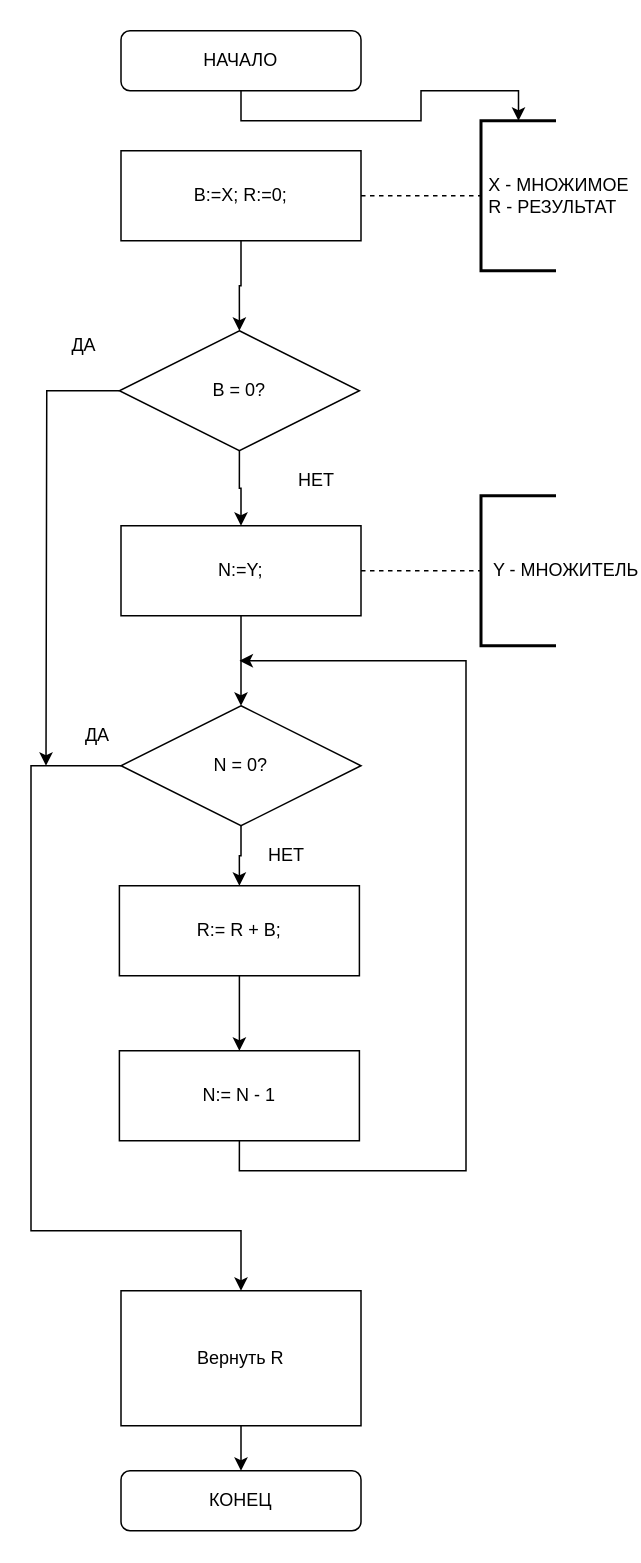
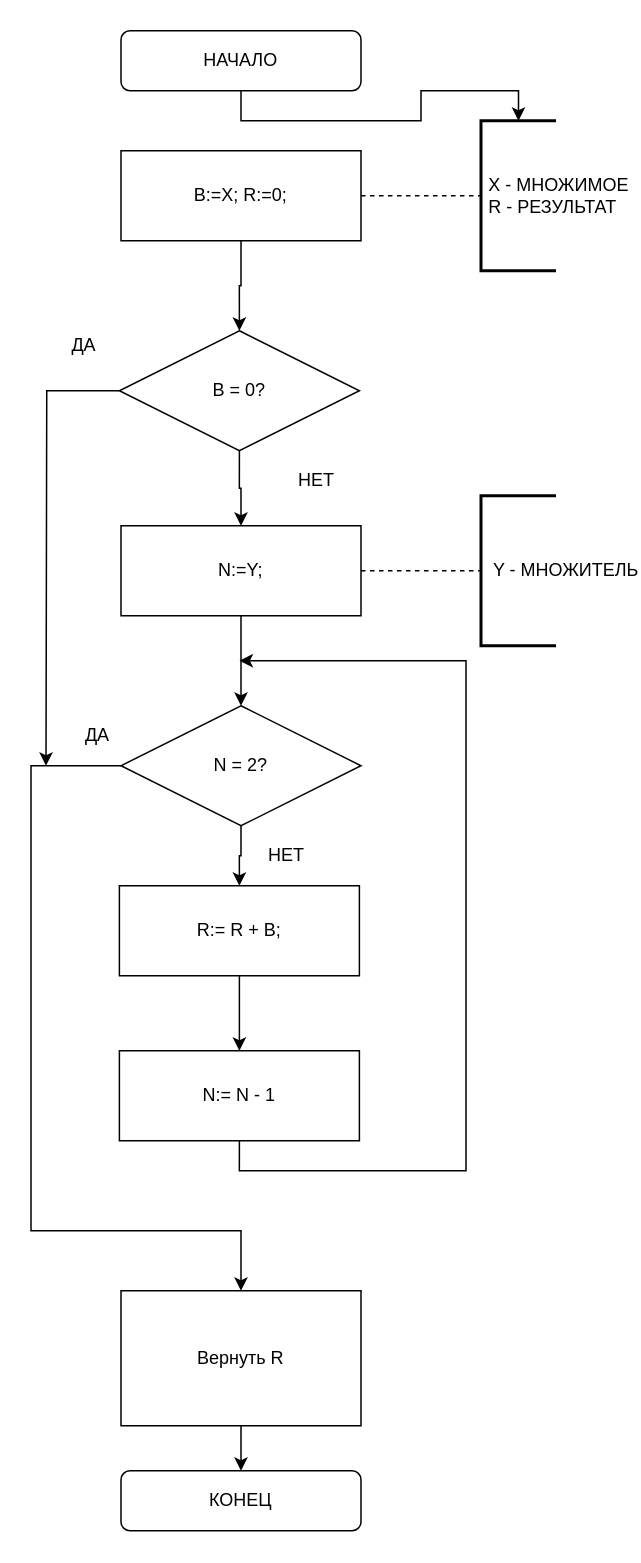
  <mxCell id="0" />
  <mxCell id="1" parent="0" />
  <mxCell id="2" style="edgeStyle=orthogonalEdgeStyle;rounded=0;orthogonalLoop=1;jettySize=auto;html=1;exitX=0.5;exitY=1;exitDx=0;exitDy=0;" parent="1" source="3" target="13" edge="1"><mxGeometry relative="1" as="geometry" /></mxCell>
  <mxCell id="3" value="НАЧАЛО" style="rounded=1;whiteSpace=wrap;html=1;" parent="1" vertex="1"><mxGeometry x="80" y="20" width="160" height="40" as="geometry" /></mxCell>
  <mxCell id="4" style="edgeStyle=orthogonalEdgeStyle;rounded=0;orthogonalLoop=1;jettySize=auto;html=1;exitX=0.5;exitY=1;exitDx=0;exitDy=0;entryX=0.5;entryY=0;entryDx=0;entryDy=0;" parent="1" source="5" target="16" edge="1"><mxGeometry relative="1" as="geometry"><mxPoint x="160" y="210" as="targetPoint" /></mxGeometry></mxCell>
  <mxCell id="5" value="B:=X; R:=0;" style="rounded=0;whiteSpace=wrap;html=1;" parent="1" vertex="1"><mxGeometry x="80" y="100" width="160" height="60" as="geometry" /></mxCell>
  <mxCell id="6" style="edgeStyle=orthogonalEdgeStyle;rounded=0;orthogonalLoop=1;jettySize=auto;html=1;exitX=0.5;exitY=1;exitDx=0;exitDy=0;entryX=0.5;entryY=0;entryDx=0;entryDy=0;" edge="1" parent="1" source="7" target="10"><mxGeometry relative="1" as="geometry" /></mxCell>
  <mxCell id="7" value="R:= R + B;" style="rounded=0;whiteSpace=wrap;html=1;" parent="1" vertex="1"><mxGeometry x="78.93" y="590" width="160" height="60" as="geometry" /></mxCell>
  <mxCell id="8" value="КОНЕЦ" style="rounded=1;whiteSpace=wrap;html=1;" parent="1" vertex="1"><mxGeometry x="80" y="980" width="160" height="40" as="geometry" /></mxCell>
  <mxCell id="9" style="edgeStyle=orthogonalEdgeStyle;rounded=0;orthogonalLoop=1;jettySize=auto;html=1;exitX=0.5;exitY=1;exitDx=0;exitDy=0;" edge="1" parent="1" source="10"><mxGeometry relative="1" as="geometry"><mxPoint x="159" y="440" as="targetPoint" /><Array as="points"><mxPoint x="159" y="780" /><mxPoint x="310" y="780" /><mxPoint x="310" y="440" /></Array></mxGeometry></mxCell>
  <mxCell id="10" value="N:= N - 1" style="rounded=0;whiteSpace=wrap;html=1;" parent="1" vertex="1"><mxGeometry x="78.93" y="700" width="160" height="60" as="geometry" /></mxCell>
  <mxCell id="11" value="ДА" style="text;html=1;align=center;verticalAlign=middle;resizable=0;points=[];autosize=1;strokeColor=none;fillColor=none;" parent="1" vertex="1"><mxGeometry x="48.93" y="480" width="30" height="20" as="geometry" /></mxCell>
  <mxCell id="12" value="" style="endArrow=none;dashed=1;html=1;rounded=0;exitX=1;exitY=0.5;exitDx=0;exitDy=0;" parent="1" source="5" edge="1"><mxGeometry width="50" height="50" relative="1" as="geometry"><mxPoint x="280" y="150" as="sourcePoint" /><mxPoint x="320" y="130" as="targetPoint" /></mxGeometry></mxCell>
  <mxCell id="13" value="&amp;nbsp;X - МНОЖИМОЕ&lt;br&gt;&amp;nbsp;R - РЕЗУЛЬТАТ" style="strokeWidth=2;html=1;shape=mxgraph.flowchart.annotation_1;align=left;pointerEvents=1;" parent="1" vertex="1"><mxGeometry x="320" y="80" width="50" height="100" as="geometry" /></mxCell>
  <mxCell id="14" style="edgeStyle=orthogonalEdgeStyle;rounded=0;orthogonalLoop=1;jettySize=auto;html=1;exitX=0.5;exitY=1;exitDx=0;exitDy=0;entryX=0.5;entryY=0;entryDx=0;entryDy=0;" edge="1" parent="1" source="16" target="18"><mxGeometry relative="1" as="geometry" /></mxCell>
  <mxCell id="15" style="edgeStyle=orthogonalEdgeStyle;rounded=0;orthogonalLoop=1;jettySize=auto;html=1;exitX=0;exitY=0.5;exitDx=0;exitDy=0;" edge="1" parent="1" source="16"><mxGeometry relative="1" as="geometry"><mxPoint x="30" y="510" as="targetPoint" /></mxGeometry></mxCell>
  <mxCell id="16" value="&lt;span&gt;B = 0?&lt;/span&gt;" style="rhombus;whiteSpace=wrap;html=1;" vertex="1" parent="1"><mxGeometry x="78.93" y="220" width="160" height="80" as="geometry" /></mxCell>
  <mxCell id="17" style="edgeStyle=orthogonalEdgeStyle;rounded=0;orthogonalLoop=1;jettySize=auto;html=1;exitX=0.5;exitY=1;exitDx=0;exitDy=0;entryX=0.5;entryY=0;entryDx=0;entryDy=0;" edge="1" parent="1" source="18" target="24"><mxGeometry relative="1" as="geometry" /></mxCell>
  <mxCell id="18" value="N:=Y;" style="rounded=0;whiteSpace=wrap;html=1;" vertex="1" parent="1"><mxGeometry x="80" y="350" width="160" height="60" as="geometry" /></mxCell>
  <mxCell id="19" value="НЕТ" style="text;html=1;align=center;verticalAlign=middle;resizable=0;points=[];autosize=1;strokeColor=none;fillColor=none;" vertex="1" parent="1"><mxGeometry x="190" y="310" width="40" height="20" as="geometry" /></mxCell>
  <mxCell id="20" value="" style="endArrow=none;dashed=1;html=1;rounded=0;exitX=1;exitY=0.5;exitDx=0;exitDy=0;" edge="1" parent="1" source="18"><mxGeometry width="50" height="50" relative="1" as="geometry"><mxPoint x="230" y="390" as="sourcePoint" /><mxPoint x="320" y="380" as="targetPoint" /></mxGeometry></mxCell>
  <mxCell id="21" value="&amp;nbsp; Y - МНОЖИТЕЛЬ" style="strokeWidth=2;html=1;shape=mxgraph.flowchart.annotation_1;align=left;pointerEvents=1;" vertex="1" parent="1"><mxGeometry x="320" y="330" width="50" height="100" as="geometry" /></mxCell>
  <mxCell id="22" style="edgeStyle=orthogonalEdgeStyle;rounded=0;orthogonalLoop=1;jettySize=auto;html=1;exitX=0.5;exitY=1;exitDx=0;exitDy=0;entryX=0.5;entryY=0;entryDx=0;entryDy=0;" edge="1" parent="1" source="24" target="7"><mxGeometry relative="1" as="geometry" /></mxCell>
  <mxCell id="23" style="edgeStyle=orthogonalEdgeStyle;rounded=0;orthogonalLoop=1;jettySize=auto;html=1;exitX=0;exitY=0.5;exitDx=0;exitDy=0;entryX=0.5;entryY=0;entryDx=0;entryDy=0;" edge="1" parent="1" source="24" target="28"><mxGeometry relative="1" as="geometry"><mxPoint x="60" y="850" as="targetPoint" /><Array as="points"><mxPoint x="20" y="510" /><mxPoint x="20" y="820" /><mxPoint x="160" y="820" /></Array></mxGeometry></mxCell>
- <mxCell id="24" value="&lt;span&gt;N = 0?&lt;/span&gt;" style="rhombus;whiteSpace=wrap;html=1;" vertex="1" parent="1"><mxGeometry x="80" y="470" width="160" height="80" as="geometry" /></mxCell>
+ <mxCell id="24" value="&lt;span&gt;N = 2?&lt;/span&gt;" style="rhombus;whiteSpace=wrap;html=1;" vertex="1" parent="1"><mxGeometry x="80" y="470" width="160" height="80" as="geometry" /></mxCell>
  <mxCell id="25" value="НЕТ" style="text;html=1;align=center;verticalAlign=middle;resizable=0;points=[];autosize=1;strokeColor=none;fillColor=none;" vertex="1" parent="1"><mxGeometry x="170" y="560" width="40" height="20" as="geometry" /></mxCell>
  <mxCell id="26" value="ДА" style="text;html=1;align=center;verticalAlign=middle;resizable=0;points=[];autosize=1;strokeColor=none;fillColor=none;" vertex="1" parent="1"><mxGeometry x="40" y="220" width="30" height="20" as="geometry" /></mxCell>
  <mxCell id="27" style="edgeStyle=orthogonalEdgeStyle;rounded=0;orthogonalLoop=1;jettySize=auto;html=1;exitX=0.5;exitY=1;exitDx=0;exitDy=0;entryX=0.5;entryY=0;entryDx=0;entryDy=0;" edge="1" parent="1" source="28" target="8"><mxGeometry relative="1" as="geometry" /></mxCell>
  <mxCell id="28" value="Вернуть R" style="rounded=0;whiteSpace=wrap;html=1;" vertex="1" parent="1"><mxGeometry x="80" y="860" width="160" height="90" as="geometry" /></mxCell>
